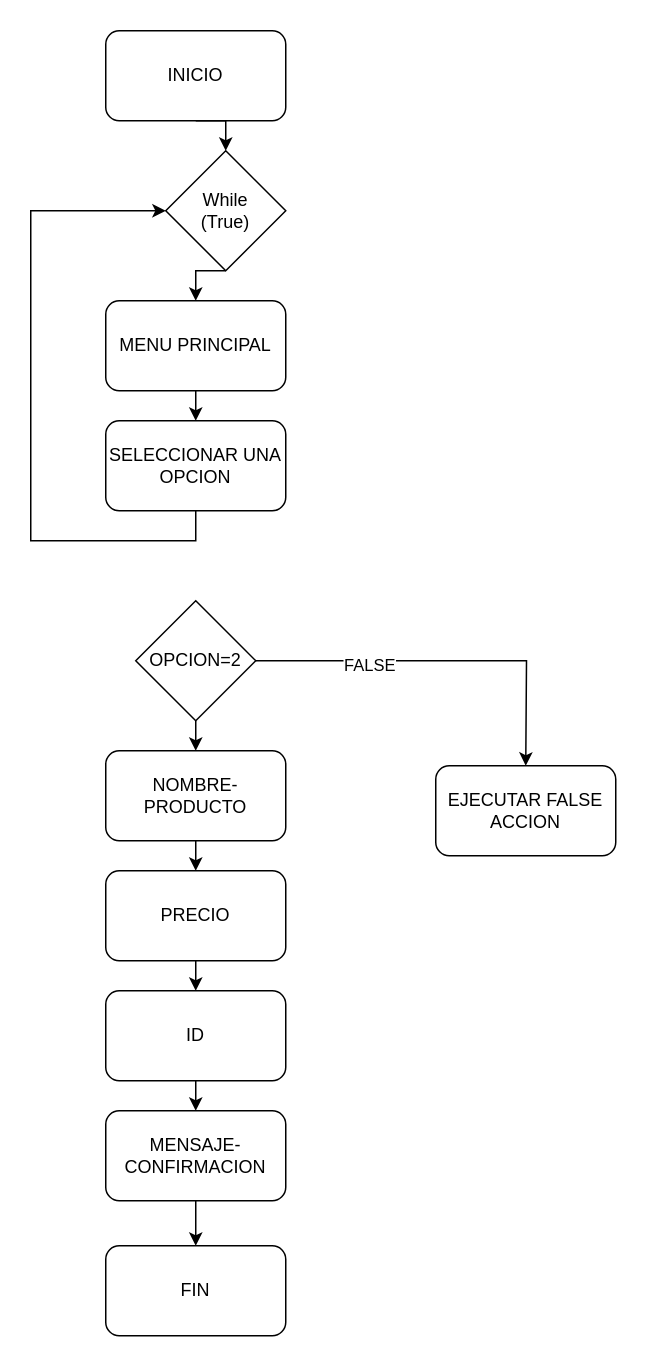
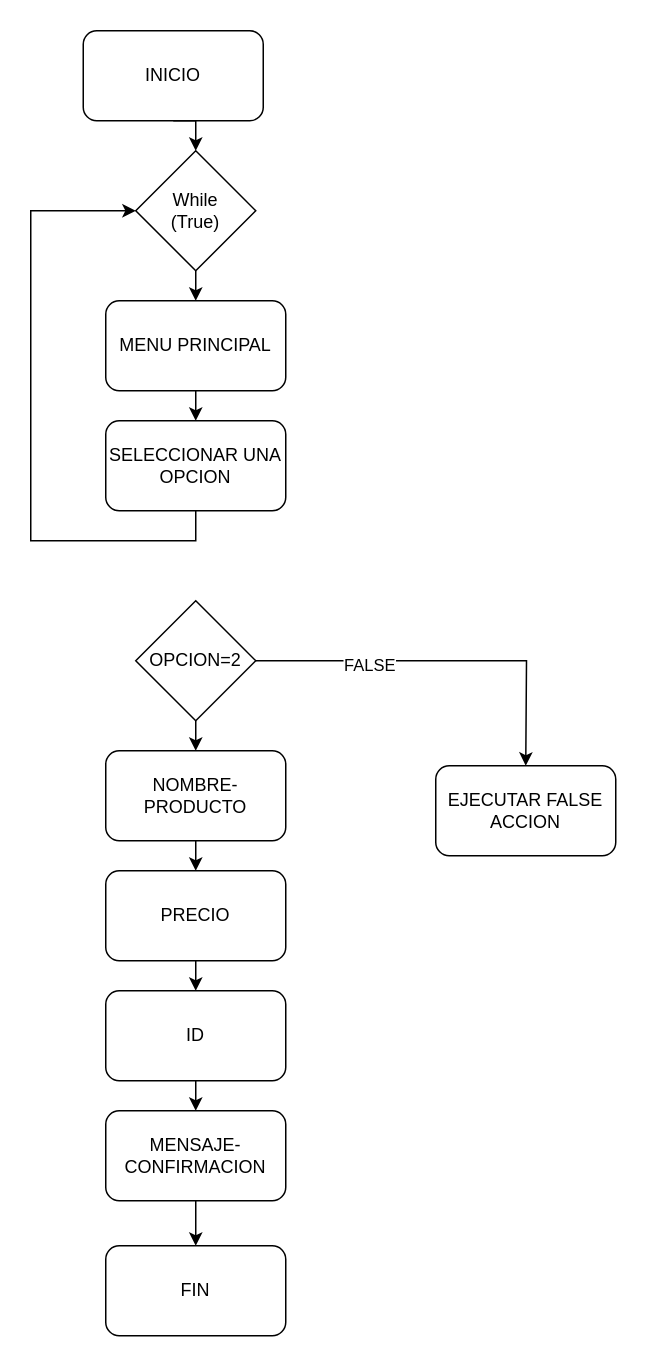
  <mxCell id="0" />
  <mxCell id="1" parent="0" />
  <mxCell id="2" style="edgeStyle=orthogonalEdgeStyle;rounded=0;orthogonalLoop=1;jettySize=auto;html=1;exitX=0.5;exitY=1;exitDx=0;exitDy=0;entryX=0.5;entryY=0;entryDx=0;entryDy=0;" edge="1" parent="1" source="3" target="6"><mxGeometry relative="1" as="geometry" /></mxCell>
- <mxCell id="3" value="INICIO" style="rounded=1;whiteSpace=wrap;html=1;" vertex="1" parent="1"><mxGeometry x="70" y="20" width="120" height="60" as="geometry" /></mxCell>
+ <mxCell id="3" value="INICIO" style="rounded=1;whiteSpace=wrap;html=1;" vertex="1" parent="1"><mxGeometry x="55" y="20" width="120" height="60" as="geometry" /></mxCell>
  <mxCell id="4" value="FIN" style="rounded=1;whiteSpace=wrap;html=1;" vertex="1" parent="1"><mxGeometry x="70" y="830" width="120" height="60" as="geometry" /></mxCell>
  <mxCell id="5" style="edgeStyle=orthogonalEdgeStyle;rounded=0;orthogonalLoop=1;jettySize=auto;html=1;exitX=0.5;exitY=1;exitDx=0;exitDy=0;" edge="1" parent="1" source="6"><mxGeometry relative="1" as="geometry"><mxPoint x="130" y="200" as="targetPoint" /></mxGeometry></mxCell>
- <mxCell id="6" value="While&lt;br&gt;(True)" style="rhombus;whiteSpace=wrap;html=1;" vertex="1" parent="1"><mxGeometry x="110" y="100" width="80" height="80" as="geometry" /></mxCell>
+ <mxCell id="6" value="While&lt;br&gt;(True)" style="rhombus;whiteSpace=wrap;html=1;" vertex="1" parent="1"><mxGeometry x="90" y="100" width="80" height="80" as="geometry" /></mxCell>
  <mxCell id="7" style="edgeStyle=orthogonalEdgeStyle;rounded=0;orthogonalLoop=1;jettySize=auto;html=1;exitX=0.5;exitY=1;exitDx=0;exitDy=0;entryX=0.5;entryY=0;entryDx=0;entryDy=0;" edge="1" parent="1" source="8" target="10"><mxGeometry relative="1" as="geometry" /></mxCell>
  <mxCell id="8" value="MENU PRINCIPAL" style="rounded=1;whiteSpace=wrap;html=1;" vertex="1" parent="1"><mxGeometry x="70" y="200" width="120" height="60" as="geometry" /></mxCell>
  <mxCell id="9" style="edgeStyle=orthogonalEdgeStyle;rounded=0;orthogonalLoop=1;jettySize=auto;html=1;exitX=0.5;exitY=1;exitDx=0;exitDy=0;entryX=0;entryY=0.5;entryDx=0;entryDy=0;" edge="1" parent="1" source="10" target="6"><mxGeometry relative="1" as="geometry"><Array as="points"><mxPoint x="130" y="360" /><mxPoint x="20" y="360" /><mxPoint x="20" y="140" /></Array></mxGeometry></mxCell>
  <mxCell id="10" value="SELECCIONAR UNA OPCION" style="rounded=1;whiteSpace=wrap;html=1;" vertex="1" parent="1"><mxGeometry x="70" y="280" width="120" height="60" as="geometry" /></mxCell>
  <mxCell id="11" style="edgeStyle=orthogonalEdgeStyle;rounded=0;orthogonalLoop=1;jettySize=auto;html=1;exitX=0.5;exitY=1;exitDx=0;exitDy=0;entryX=0.5;entryY=0;entryDx=0;entryDy=0;" edge="1" parent="1" source="14" target="16"><mxGeometry relative="1" as="geometry" /></mxCell>
  <mxCell id="12" style="edgeStyle=orthogonalEdgeStyle;rounded=0;orthogonalLoop=1;jettySize=auto;html=1;exitX=1;exitY=0.5;exitDx=0;exitDy=0;" edge="1" parent="1" source="14"><mxGeometry relative="1" as="geometry"><mxPoint x="350" y="510" as="targetPoint" /></mxGeometry></mxCell>
  <mxCell id="13" value="FALSE" style="edgeLabel;html=1;align=center;verticalAlign=middle;resizable=0;points=[];" vertex="1" connectable="0" parent="12"><mxGeometry x="-0.401" y="-2" relative="1" as="geometry"><mxPoint as="offset" /></mxGeometry></mxCell>
  <mxCell id="14" value="OPCION=2" style="rhombus;whiteSpace=wrap;html=1;" vertex="1" parent="1"><mxGeometry x="90" y="400" width="80" height="80" as="geometry" /></mxCell>
  <mxCell id="15" style="edgeStyle=orthogonalEdgeStyle;rounded=0;orthogonalLoop=1;jettySize=auto;html=1;exitX=0.5;exitY=1;exitDx=0;exitDy=0;entryX=0.5;entryY=0;entryDx=0;entryDy=0;" edge="1" parent="1" source="16" target="18"><mxGeometry relative="1" as="geometry" /></mxCell>
  <mxCell id="16" value="NOMBRE-PRODUCTO" style="rounded=1;whiteSpace=wrap;html=1;" vertex="1" parent="1"><mxGeometry x="70" y="500" width="120" height="60" as="geometry" /></mxCell>
  <mxCell id="17" style="edgeStyle=orthogonalEdgeStyle;rounded=0;orthogonalLoop=1;jettySize=auto;html=1;exitX=0.5;exitY=1;exitDx=0;exitDy=0;entryX=0.5;entryY=0;entryDx=0;entryDy=0;" edge="1" parent="1" source="18" target="20"><mxGeometry relative="1" as="geometry" /></mxCell>
  <mxCell id="18" value="PRECIO" style="rounded=1;whiteSpace=wrap;html=1;" vertex="1" parent="1"><mxGeometry x="70" y="580" width="120" height="60" as="geometry" /></mxCell>
  <mxCell id="19" style="edgeStyle=orthogonalEdgeStyle;rounded=0;orthogonalLoop=1;jettySize=auto;html=1;exitX=0.5;exitY=1;exitDx=0;exitDy=0;entryX=0.5;entryY=0;entryDx=0;entryDy=0;" edge="1" parent="1" source="20" target="23"><mxGeometry relative="1" as="geometry" /></mxCell>
  <mxCell id="20" value="ID" style="rounded=1;whiteSpace=wrap;html=1;" vertex="1" parent="1"><mxGeometry x="70" y="660" width="120" height="60" as="geometry" /></mxCell>
  <mxCell id="21" value="EJECUTAR FALSE ACCION" style="rounded=1;whiteSpace=wrap;html=1;" vertex="1" parent="1"><mxGeometry x="290" y="510" width="120" height="60" as="geometry" /></mxCell>
  <mxCell id="22" style="edgeStyle=orthogonalEdgeStyle;rounded=0;orthogonalLoop=1;jettySize=auto;html=1;exitX=0.5;exitY=1;exitDx=0;exitDy=0;entryX=0.5;entryY=0;entryDx=0;entryDy=0;" edge="1" parent="1" source="23"><mxGeometry relative="1" as="geometry"><mxPoint x="130" y="830" as="targetPoint" /></mxGeometry></mxCell>
  <mxCell id="23" value="MENSAJE-CONFIRMACION" style="rounded=1;whiteSpace=wrap;html=1;" vertex="1" parent="1"><mxGeometry x="70" y="740" width="120" height="60" as="geometry" /></mxCell>
